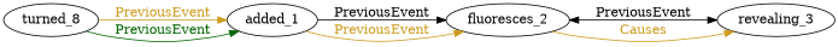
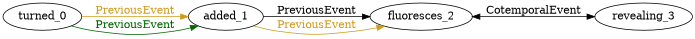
  digraph {
    rankdir=LR
    edge [color=goldenrod3 fontcolor=goldenrod3]
-   n1 [label=turned_8]
+   n1 [label=turned_0]
    n2 [label=added_1]
    n3 [label=fluoresces_2]
    n4 [label=revealing_3]
    n1 -> n2 [label=PreviousEvent]
    n1 -> n2 [color=darkgreen fontcolor=darkgreen label=PreviousEvent]
    n2 -> n3 [color=Black fontcolor=black label=PreviousEvent]
    n2 -> n3 [label=PreviousEvent]
-   n3 -> n4 [color=Black dir=both fontcolor=black label=PreviousEvent]
-   n3 -> n4 [label=Causes]
+   n3 -> n4 [color=Black dir=both fontcolor=black label=CotemporalEvent]
  }
